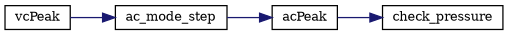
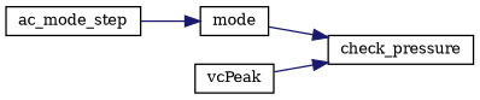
  digraph {
    fontname="DejaVu Serif"
    rankdir=RL
    node [color=black fillcolor=white fontname="DejaVu Serif" fontsize=10 shape=record style=filled]
    edge [color=midnightblue dir=back fontname="DejaVu Serif" fontsize=10 labelfontname=Helvetica labelfontsize=10 style=solid]
    n1 [height=0.2 label=check_pressure width=0.4]
-   n2 [height=0.2 label=acPeak width=0.4]
+   n2 [height=0.2 label=mode width=0.4]
    n3 [height=0.2 label=vcPeak width=0.4]
    n4 [height=0.2 label=ac_mode_step width=0.4]
    n1 -> n2
-   n4 -> n3
+   n1 -> n3
    n2 -> n4
  }
